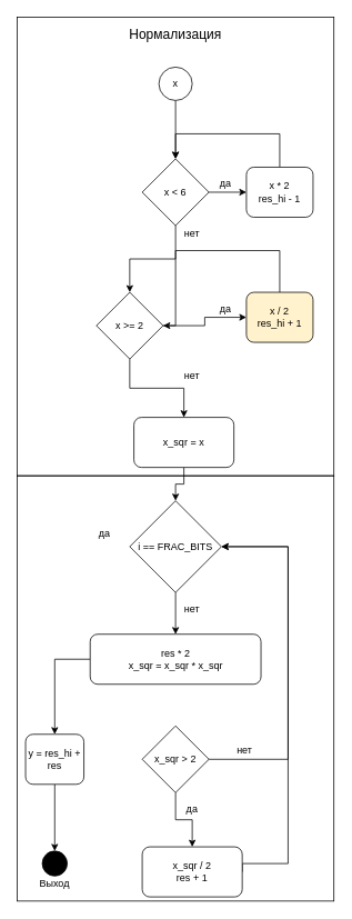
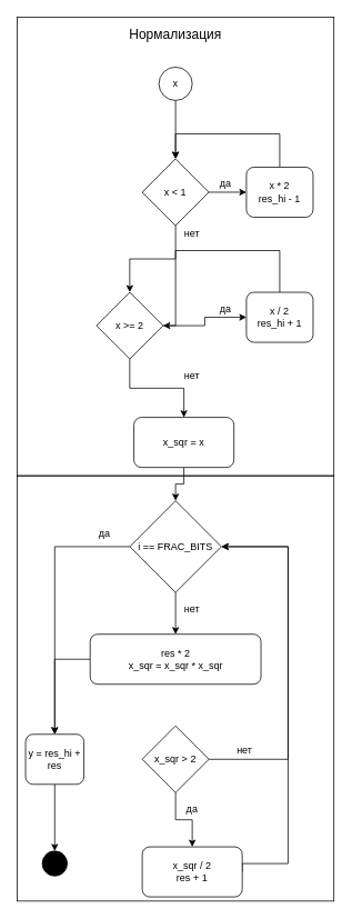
  <mxCell id="0" />
  <mxCell id="1" parent="0" />
  <mxCell id="2" style="edgeStyle=orthogonalEdgeStyle;rounded=0;orthogonalLoop=1;jettySize=auto;html=1;" edge="1" parent="1" source="4" target="6"><mxGeometry relative="1" as="geometry" /></mxCell>
  <mxCell id="3" style="edgeStyle=orthogonalEdgeStyle;rounded=0;orthogonalLoop=1;jettySize=auto;html=1;" edge="1" parent="1" source="39" target="12"><mxGeometry relative="1" as="geometry" /></mxCell>
  <mxCell id="4" value="i == FRAC_BITS" style="rhombus;whiteSpace=wrap;html=1;" vertex="1" parent="1"><mxGeometry x="155" y="600" width="110" height="110" as="geometry" /></mxCell>
  <mxCell id="5" style="edgeStyle=orthogonalEdgeStyle;rounded=0;orthogonalLoop=1;jettySize=auto;html=1;" edge="1" parent="1" source="6" target="39"><mxGeometry relative="1" as="geometry" /></mxCell>
  <mxCell id="6" value="res * 2&lt;br&gt;x_sqr = x_sqr * x_sqr" style="rounded=1;whiteSpace=wrap;html=1;" vertex="1" parent="1"><mxGeometry x="107.5" y="760" width="205" height="60" as="geometry" /></mxCell>
  <mxCell id="7" style="edgeStyle=orthogonalEdgeStyle;rounded=0;orthogonalLoop=1;jettySize=auto;html=1;" edge="1" parent="1" source="9" target="4"><mxGeometry relative="1" as="geometry"><Array as="points"><mxPoint x="345" y="910" /><mxPoint x="345" y="655" /></Array></mxGeometry></mxCell>
  <mxCell id="8" style="edgeStyle=orthogonalEdgeStyle;rounded=0;orthogonalLoop=1;jettySize=auto;html=1;" edge="1" parent="1" source="9" target="11"><mxGeometry relative="1" as="geometry" /></mxCell>
  <mxCell id="9" value="x_sqr &amp;gt; 2" style="rhombus;whiteSpace=wrap;html=1;" vertex="1" parent="1"><mxGeometry x="170" y="870" width="80" height="80" as="geometry" /></mxCell>
  <mxCell id="10" style="edgeStyle=orthogonalEdgeStyle;rounded=0;orthogonalLoop=1;jettySize=auto;html=1;exitX=1;exitY=0.5;exitDx=0;exitDy=0;" edge="1" parent="1" source="11" target="4"><mxGeometry relative="1" as="geometry"><Array as="points"><mxPoint x="345" y="1035" /><mxPoint x="345" y="655" /></Array></mxGeometry></mxCell>
  <mxCell id="11" value="x_sqr / 2&lt;br&gt;res + 1" style="rounded=1;whiteSpace=wrap;html=1;" vertex="1" parent="1"><mxGeometry x="170" y="1015" width="120" height="60" as="geometry" /></mxCell>
  <mxCell id="12" value="" style="ellipse;whiteSpace=wrap;html=1;aspect=fixed;fillColor=#000000;" vertex="1" parent="1"><mxGeometry x="50" y="1020" width="30" height="30" as="geometry" /></mxCell>
  <mxCell id="13" value="нет" style="text;html=1;strokeColor=none;fillColor=none;align=center;verticalAlign=middle;whiteSpace=wrap;rounded=0;" vertex="1" parent="1"><mxGeometry x="210" y="720" width="40" height="20" as="geometry" /></mxCell>
  <mxCell id="14" value="нет" style="text;html=1;strokeColor=none;fillColor=none;align=center;verticalAlign=middle;whiteSpace=wrap;rounded=0;" vertex="1" parent="1"><mxGeometry x="272.5" y="890" width="40" height="20" as="geometry" /></mxCell>
  <mxCell id="15" value="да" style="text;html=1;strokeColor=none;fillColor=none;align=center;verticalAlign=middle;whiteSpace=wrap;rounded=0;" vertex="1" parent="1"><mxGeometry x="210" y="960" width="40" height="20" as="geometry" /></mxCell>
  <mxCell id="16" value="да" style="text;html=1;strokeColor=none;fillColor=none;align=center;verticalAlign=middle;whiteSpace=wrap;rounded=0;" vertex="1" parent="1"><mxGeometry x="105" y="630" width="40" height="20" as="geometry" /></mxCell>
- <mxCell id="17" value="Выход" style="text;html=1;strokeColor=none;fillColor=none;align=center;verticalAlign=middle;whiteSpace=wrap;rounded=0;" vertex="1" parent="1"><mxGeometry x="45" y="1050" width="40" height="20" as="geometry" /></mxCell>
  <mxCell id="18" value="" style="rounded=0;whiteSpace=wrap;html=1;fillColor=none;" vertex="1" parent="1"><mxGeometry x="20" y="570" width="380" height="510" as="geometry" /></mxCell>
  <mxCell id="19" value="" style="rounded=0;whiteSpace=wrap;html=1;fillColor=none;" vertex="1" parent="1"><mxGeometry x="20" y="20" width="380" height="550" as="geometry" /></mxCell>
  <mxCell id="20" style="edgeStyle=orthogonalEdgeStyle;rounded=0;orthogonalLoop=1;jettySize=auto;html=1;" edge="1" parent="1" source="22" target="25"><mxGeometry relative="1" as="geometry" /></mxCell>
  <mxCell id="21" style="edgeStyle=orthogonalEdgeStyle;rounded=0;orthogonalLoop=1;jettySize=auto;html=1;" edge="1" parent="1" source="22" target="29"><mxGeometry relative="1" as="geometry" /></mxCell>
- <mxCell id="22" value="x &amp;lt; 6" style="rhombus;whiteSpace=wrap;html=1;" vertex="1" parent="1"><mxGeometry x="170" y="190" width="80" height="80" as="geometry" /></mxCell>
+ <mxCell id="22" value="x &amp;lt; 1" style="rhombus;whiteSpace=wrap;html=1;" vertex="1" parent="1"><mxGeometry x="170" y="190" width="80" height="80" as="geometry" /></mxCell>
  <mxCell id="23" style="edgeStyle=orthogonalEdgeStyle;rounded=0;orthogonalLoop=1;jettySize=auto;html=1;" edge="1" parent="1" source="25" target="27"><mxGeometry relative="1" as="geometry" /></mxCell>
  <mxCell id="24" style="edgeStyle=orthogonalEdgeStyle;rounded=0;orthogonalLoop=1;jettySize=auto;html=1;" edge="1" parent="1" source="25" target="31"><mxGeometry relative="1" as="geometry" /></mxCell>
  <mxCell id="25" value="x &amp;gt;= 2" style="rhombus;whiteSpace=wrap;html=1;" vertex="1" parent="1"><mxGeometry x="115" y="350" width="80" height="80" as="geometry" /></mxCell>
  <mxCell id="26" style="edgeStyle=orthogonalEdgeStyle;rounded=0;orthogonalLoop=1;jettySize=auto;html=1;" edge="1" parent="1" source="27" target="4"><mxGeometry relative="1" as="geometry" /></mxCell>
  <mxCell id="27" value="x_sqr = x" style="rounded=1;whiteSpace=wrap;html=1;fillColor=#ffffff;" vertex="1" parent="1"><mxGeometry x="160" y="500" width="120" height="60" as="geometry" /></mxCell>
  <mxCell id="28" style="edgeStyle=orthogonalEdgeStyle;rounded=0;orthogonalLoop=1;jettySize=auto;html=1;" edge="1" parent="1" source="29" target="22"><mxGeometry relative="1" as="geometry"><Array as="points"><mxPoint x="335" y="160" /><mxPoint x="210" y="160" /></Array></mxGeometry></mxCell>
  <mxCell id="29" value="x * 2&lt;br&gt;res_hi - 1" style="rounded=1;whiteSpace=wrap;html=1;fillColor=#ffffff;" vertex="1" parent="1"><mxGeometry x="295" y="200" width="80" height="60" as="geometry" /></mxCell>
  <mxCell id="30" style="edgeStyle=orthogonalEdgeStyle;rounded=0;orthogonalLoop=1;jettySize=auto;html=1;" edge="1" parent="1" source="31" target="25"><mxGeometry relative="1" as="geometry"><Array as="points"><mxPoint x="335" y="300" /><mxPoint x="210" y="300" /></Array></mxGeometry></mxCell>
- <mxCell id="31" value="x / 2&lt;br&gt;res_hi + 1" style="rounded=1;whiteSpace=wrap;html=1;fillColor=#fff2cc;" vertex="1" parent="1"><mxGeometry x="295" y="350" width="80" height="60" as="geometry" /></mxCell>
+ <mxCell id="31" value="x / 2&lt;br&gt;res_hi + 1" style="rounded=1;whiteSpace=wrap;html=1;fillColor=#ffffff;" vertex="1" parent="1"><mxGeometry x="295" y="350" width="80" height="60" as="geometry" /></mxCell>
  <mxCell id="32" value="нет" style="text;html=1;strokeColor=none;fillColor=none;align=center;verticalAlign=middle;whiteSpace=wrap;rounded=0;" vertex="1" parent="1"><mxGeometry x="210" width="40" height="20" as="geometry" y="440" /></mxCell>
  <mxCell id="33" value="нет" style="text;html=1;strokeColor=none;fillColor=none;align=center;verticalAlign=middle;whiteSpace=wrap;rounded=0;" vertex="1" parent="1"><mxGeometry x="210" y="270" width="40" height="20" as="geometry" /></mxCell>
  <mxCell id="34" value="да" style="text;html=1;strokeColor=none;fillColor=none;align=center;verticalAlign=middle;whiteSpace=wrap;rounded=0;" vertex="1" parent="1"><mxGeometry x="250" y="210" width="40" height="20" as="geometry" /></mxCell>
  <mxCell id="35" value="да" style="text;html=1;strokeColor=none;fillColor=none;align=center;verticalAlign=middle;whiteSpace=wrap;rounded=0;" vertex="1" parent="1"><mxGeometry x="250" y="360" width="40" height="20" as="geometry" /></mxCell>
  <mxCell id="36" value="" style="endArrow=classic;html=1;entryX=0.5;entryY=0;entryDx=0;entryDy=0;" edge="1" parent="1" target="22"><mxGeometry width="50" height="50" relative="1" as="geometry"><mxPoint x="210" y="120" as="sourcePoint" /><mxPoint x="245" y="10" as="targetPoint" /></mxGeometry></mxCell>
  <mxCell id="37" value="x" style="ellipse;whiteSpace=wrap;html=1;aspect=fixed;fillColor=#ffffff;" vertex="1" parent="1"><mxGeometry x="190" y="80" width="40" height="40" as="geometry" /></mxCell>
  <mxCell id="38" value="&lt;font style=&quot;font-size: 16px&quot;&gt;Нормализация&lt;/font&gt;" style="text;html=1;strokeColor=none;fillColor=none;align=center;verticalAlign=middle;whiteSpace=wrap;rounded=0;" vertex="1" parent="1"><mxGeometry x="130" y="30" width="160" height="20" as="geometry" /></mxCell>
  <mxCell id="39" value="y = res_hi + res" style="rounded=1;whiteSpace=wrap;html=1;fillColor=#ffffff;" vertex="1" parent="1"><mxGeometry x="30" y="880" width="70" height="60" as="geometry" /></mxCell>
+ <mxCell id="40" style="edgeStyle=orthogonalEdgeStyle;rounded=0;orthogonalLoop=1;jettySize=auto;html=1;" edge="1" parent="1" source="4" target="39"><mxGeometry relative="1" as="geometry"><mxPoint x="155" y="655" as="sourcePoint" /><mxPoint x="65" y="1020" as="targetPoint" /></mxGeometry></mxCell>
